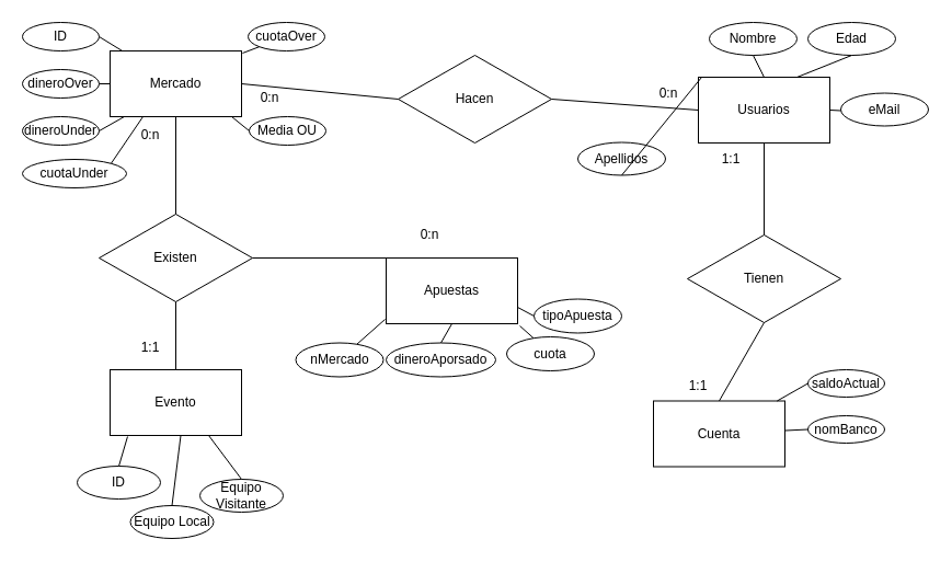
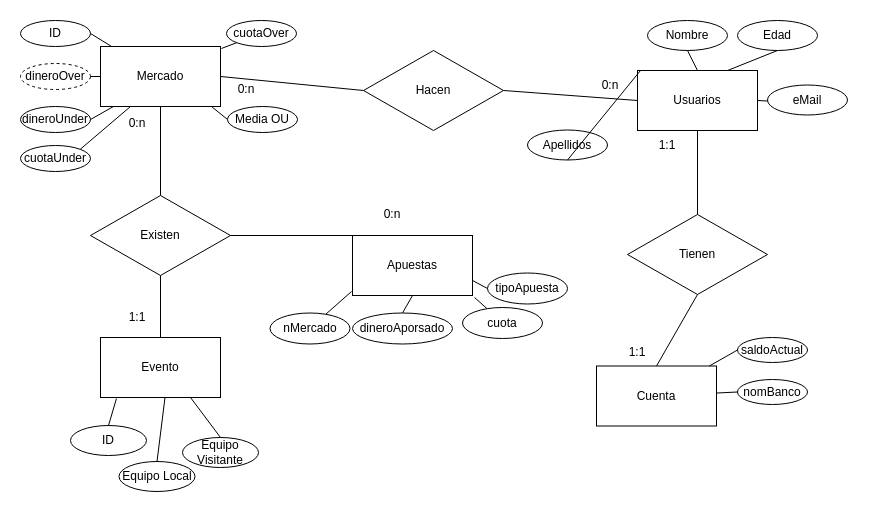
  <mxCell id="0" />
  <mxCell id="1" parent="0" />
  <mxCell id="2" value="Mercado" style="rounded=0;whiteSpace=wrap;html=1;" parent="1" vertex="1"><mxGeometry x="100" y="46" width="120" height="60" as="geometry" /></mxCell>
  <mxCell id="3" value="Usuarios" style="rounded=0;whiteSpace=wrap;html=1;" parent="1" vertex="1"><mxGeometry x="637" y="70" width="120" height="60" as="geometry" /></mxCell>
  <mxCell id="4" value="Evento" style="rounded=0;whiteSpace=wrap;html=1;" parent="1" vertex="1"><mxGeometry x="100" y="337" width="120" height="60" as="geometry" /></mxCell>
  <mxCell id="5" value="Cuenta" style="rounded=0;whiteSpace=wrap;html=1;" parent="1" vertex="1"><mxGeometry x="596" y="365.5" width="120" height="60" as="geometry" /></mxCell>
  <mxCell id="6" value="Apuestas" style="rounded=0;whiteSpace=wrap;html=1;" parent="1" vertex="1"><mxGeometry x="352" y="235" width="120" height="60" as="geometry" /></mxCell>
  <mxCell id="7" value="ID" style="ellipse;whiteSpace=wrap;html=1;" parent="1" vertex="1"><mxGeometry x="70" y="425" width="76" height="30" as="geometry" /></mxCell>
  <mxCell id="8" value="Equipo Visitante" style="ellipse;whiteSpace=wrap;html=1;" parent="1" vertex="1"><mxGeometry x="182" y="437" width="76" height="30" as="geometry" /></mxCell>
  <mxCell id="9" value="Equipo Local" style="ellipse;whiteSpace=wrap;html=1;" parent="1" vertex="1"><mxGeometry x="118.5" y="461" width="76" height="30" as="geometry" /></mxCell>
  <mxCell id="10" value="" style="endArrow=none;html=1;exitX=0.5;exitY=0;exitDx=0;exitDy=0;" parent="1" source="9" edge="1"><mxGeometry width="50" height="50" relative="1" as="geometry"><mxPoint x="114.5" y="447" as="sourcePoint" /><mxPoint x="164.5" y="397" as="targetPoint" /></mxGeometry></mxCell>
  <mxCell id="11" value="" style="endArrow=none;html=1;exitX=0.133;exitY=1.017;exitDx=0;exitDy=0;exitPerimeter=0;entryX=0.5;entryY=0;entryDx=0;entryDy=0;" parent="1" source="4" target="7" edge="1"><mxGeometry width="50" height="50" relative="1" as="geometry"><mxPoint x="214.5" y="397" as="sourcePoint" /><mxPoint x="92.87" y="409.337" as="targetPoint" /></mxGeometry></mxCell>
  <mxCell id="12" value="" style="endArrow=none;html=1;entryX=0.75;entryY=1;entryDx=0;entryDy=0;exitX=0.5;exitY=0;exitDx=0;exitDy=0;" parent="1" source="8" target="4" edge="1"><mxGeometry width="50" height="50" relative="1" as="geometry"><mxPoint x="234.5" y="477" as="sourcePoint" /><mxPoint x="284.5" y="427" as="targetPoint" /></mxGeometry></mxCell>
  <mxCell id="13" value="Edad" style="ellipse;whiteSpace=wrap;html=1;" parent="1" vertex="1"><mxGeometry x="737" width="80" height="30" as="geometry" y="20" /></mxCell>
  <mxCell id="14" value="eMail" style="ellipse;whiteSpace=wrap;html=1;" parent="1" vertex="1"><mxGeometry x="767" y="84.5" width="80" height="30" as="geometry" /></mxCell>
  <mxCell id="15" value="Apellidos" style="ellipse;whiteSpace=wrap;html=1;" parent="1" vertex="1"><mxGeometry x="527" y="129.5" width="80" height="30" as="geometry" /></mxCell>
  <mxCell id="16" value="Nombre" style="ellipse;whiteSpace=wrap;html=1;" parent="1" vertex="1"><mxGeometry x="647" width="80" height="30" as="geometry" y="20" /></mxCell>
  <mxCell id="17" value="" style="endArrow=none;html=1;entryX=1;entryY=0.5;entryDx=0;entryDy=0;" parent="1" target="3" edge="1"><mxGeometry width="50" height="50" relative="1" as="geometry"><mxPoint x="767" y="100.5" as="sourcePoint" /><mxPoint x="637" y="100" as="targetPoint" /></mxGeometry></mxCell>
  <mxCell id="18" value="" style="endArrow=none;html=1;exitX=0.5;exitY=1;exitDx=0;exitDy=0;" parent="1" source="15" edge="1"><mxGeometry width="50" height="50" relative="1" as="geometry"><mxPoint x="791" y="155" as="sourcePoint" /><mxPoint x="640" y="70" as="targetPoint" /></mxGeometry></mxCell>
  <mxCell id="19" value="" style="endArrow=none;html=1;exitX=0.5;exitY=0;exitDx=0;exitDy=0;entryX=0.5;entryY=1;entryDx=0;entryDy=0;" parent="1" source="3" target="16" edge="1"><mxGeometry width="50" height="50" relative="1" as="geometry"><mxPoint x="697" y="155" as="sourcePoint" /><mxPoint x="687" y="50" as="targetPoint" /></mxGeometry></mxCell>
  <mxCell id="20" value="" style="endArrow=none;html=1;exitX=0.75;exitY=0;exitDx=0;exitDy=0;entryX=0.5;entryY=1;entryDx=0;entryDy=0;" parent="1" source="3" target="13" edge="1"><mxGeometry width="50" height="50" relative="1" as="geometry"><mxPoint x="707" y="60" as="sourcePoint" /><mxPoint x="757" y="10" as="targetPoint" /></mxGeometry></mxCell>
  <mxCell id="21" value="dineroUnder" style="ellipse;whiteSpace=wrap;html=1;" parent="1" vertex="1"><mxGeometry y="106" width="70" height="26" as="geometry" x="20" /></mxCell>
- <mxCell id="22" value="dineroOver" style="ellipse;whiteSpace=wrap;html=1;" parent="1" vertex="1"><mxGeometry y="63" width="70" height="26" as="geometry" x="20" /></mxCell>
+ <mxCell id="22" value="dineroOver" style="ellipse;whiteSpace=wrap;html=1;dashed=1;" parent="1" vertex="1"><mxGeometry y="63" width="70" height="26" as="geometry" x="20" /></mxCell>
  <mxCell id="23" value="Media OU" style="ellipse;whiteSpace=wrap;html=1;" parent="1" vertex="1"><mxGeometry x="227" y="106" width="70" height="26" as="geometry" /></mxCell>
- <mxCell id="24" value="cuotaUnder" style="ellipse;whiteSpace=wrap;html=1;" parent="1" vertex="1"><mxGeometry x="20" y="145" width="95" height="26" as="geometry" /></mxCell>
+ <mxCell id="24" value="cuotaUnder" style="ellipse;whiteSpace=wrap;html=1;" parent="1" vertex="1"><mxGeometry y="145" width="70" height="26" as="geometry" x="20" /></mxCell>
  <mxCell id="25" value="cuotaOver" style="ellipse;whiteSpace=wrap;html=1;" parent="1" vertex="1"><mxGeometry x="226" width="70" height="26" as="geometry" y="20" /></mxCell>
  <mxCell id="26" value="ID" style="ellipse;whiteSpace=wrap;html=1;" parent="1" vertex="1"><mxGeometry width="70" height="26" as="geometry" x="20" y="20" /></mxCell>
  <mxCell id="27" value="" style="endArrow=none;html=1;exitX=1;exitY=0.5;exitDx=0;exitDy=0;entryX=0.108;entryY=1;entryDx=0;entryDy=0;entryPerimeter=0;" parent="1" source="21" target="2" edge="1"><mxGeometry width="50" height="50" relative="1" as="geometry"><mxPoint x="140" y="170" as="sourcePoint" /><mxPoint x="190" y="120" as="targetPoint" /></mxGeometry></mxCell>
  <mxCell id="28" value="" style="endArrow=none;html=1;entryX=0.925;entryY=1;entryDx=0;entryDy=0;entryPerimeter=0;exitX=0;exitY=0.5;exitDx=0;exitDy=0;" parent="1" source="23" target="2" edge="1"><mxGeometry width="50" height="50" relative="1" as="geometry"><mxPoint x="150" y="180" as="sourcePoint" /><mxPoint x="200" y="130" as="targetPoint" /></mxGeometry></mxCell>
  <mxCell id="29" value="" style="endArrow=none;html=1;exitX=1;exitY=0.5;exitDx=0;exitDy=0;" parent="1" source="26" target="2" edge="1"><mxGeometry width="50" height="50" relative="1" as="geometry"><mxPoint x="160" y="190" as="sourcePoint" /><mxPoint x="210" y="140" as="targetPoint" /></mxGeometry></mxCell>
  <mxCell id="30" value="" style="endArrow=none;html=1;entryX=0;entryY=1;entryDx=0;entryDy=0;exitX=1.008;exitY=0.033;exitDx=0;exitDy=0;exitPerimeter=0;" parent="1" source="2" target="25" edge="1"><mxGeometry width="50" height="50" relative="1" as="geometry"><mxPoint x="170" y="200" as="sourcePoint" /><mxPoint x="220" y="150" as="targetPoint" /></mxGeometry></mxCell>
  <mxCell id="31" value="" style="endArrow=none;html=1;entryX=1;entryY=0;entryDx=0;entryDy=0;exitX=0.25;exitY=1;exitDx=0;exitDy=0;" parent="1" source="2" target="24" edge="1"><mxGeometry width="50" height="50" relative="1" as="geometry"><mxPoint x="180" y="210" as="sourcePoint" /><mxPoint x="230" y="160" as="targetPoint" /></mxGeometry></mxCell>
  <mxCell id="32" value="" style="endArrow=none;html=1;entryX=1;entryY=0.5;entryDx=0;entryDy=0;exitX=0;exitY=0.5;exitDx=0;exitDy=0;" parent="1" source="2" target="22" edge="1"><mxGeometry width="50" height="50" relative="1" as="geometry"><mxPoint x="190" y="220" as="sourcePoint" /><mxPoint x="240" y="170" as="targetPoint" /></mxGeometry></mxCell>
  <mxCell id="33" value="nMercado" style="ellipse;whiteSpace=wrap;html=1;" parent="1" vertex="1"><mxGeometry x="269.5" y="312.5" width="80" height="31" as="geometry" /></mxCell>
  <mxCell id="34" value="tipoApuesta" style="ellipse;whiteSpace=wrap;html=1;" parent="1" vertex="1"><mxGeometry x="487" y="272.5" width="80" height="31" as="geometry" /></mxCell>
  <mxCell id="35" value="cuota" style="ellipse;whiteSpace=wrap;html=1;" parent="1" vertex="1"><mxGeometry x="462" y="307" width="80" height="31" as="geometry" /></mxCell>
  <mxCell id="36" value="dineroAporsado" style="ellipse;whiteSpace=wrap;html=1;" parent="1" vertex="1"><mxGeometry x="352" y="312.5" width="100" height="31" as="geometry" /></mxCell>
  <mxCell id="37" value="" style="endArrow=none;html=1;exitX=0.5;exitY=0;exitDx=0;exitDy=0;entryX=0.5;entryY=1;entryDx=0;entryDy=0;" parent="1" source="36" target="6" edge="1"><mxGeometry width="50" height="50" relative="1" as="geometry"><mxPoint x="412" y="345" as="sourcePoint" /><mxPoint x="462" y="295" as="targetPoint" /></mxGeometry></mxCell>
  <mxCell id="38" value="" style="endArrow=none;html=1;exitX=1.017;exitY=1.033;exitDx=0;exitDy=0;exitPerimeter=0;" parent="1" source="6" target="35" edge="1"><mxGeometry width="50" height="50" relative="1" as="geometry"><mxPoint x="457" y="298" as="sourcePoint" /><mxPoint x="507" y="248" as="targetPoint" /></mxGeometry></mxCell>
  <mxCell id="39" value="" style="endArrow=none;html=1;exitX=1;exitY=0.75;exitDx=0;exitDy=0;entryX=0;entryY=0.5;entryDx=0;entryDy=0;" parent="1" source="6" target="34" edge="1"><mxGeometry width="50" height="50" relative="1" as="geometry"><mxPoint x="457" y="255" as="sourcePoint" /><mxPoint x="507" y="205" as="targetPoint" /></mxGeometry></mxCell>
  <mxCell id="40" value="" style="endArrow=none;html=1;entryX=-0.008;entryY=0.933;entryDx=0;entryDy=0;entryPerimeter=0;" parent="1" source="33" target="6" edge="1"><mxGeometry width="50" height="50" relative="1" as="geometry"><mxPoint x="299" y="312.5" as="sourcePoint" /><mxPoint x="349" y="291" as="targetPoint" /></mxGeometry></mxCell>
  <mxCell id="41" value="nomBanco" style="ellipse;whiteSpace=wrap;html=1;" parent="1" vertex="1"><mxGeometry x="737" y="379" width="70" height="25" as="geometry" /></mxCell>
  <mxCell id="42" value="saldoActual" style="ellipse;whiteSpace=wrap;html=1;" parent="1" vertex="1"><mxGeometry x="737" y="337" width="70" height="25" as="geometry" /></mxCell>
  <mxCell id="43" value="" style="endArrow=none;html=1;entryX=0;entryY=0.5;entryDx=0;entryDy=0;" parent="1" source="5" target="42" edge="1"><mxGeometry width="50" height="50" relative="1" as="geometry"><mxPoint x="457" y="669.5" as="sourcePoint" /><mxPoint x="507" y="619.5" as="targetPoint" /></mxGeometry></mxCell>
  <mxCell id="44" value="" style="endArrow=none;html=1;entryX=0;entryY=0.5;entryDx=0;entryDy=0;" parent="1" source="5" target="41" edge="1"><mxGeometry width="50" height="50" relative="1" as="geometry"><mxPoint x="467" y="679.5" as="sourcePoint" /><mxPoint x="517" y="629.5" as="targetPoint" /></mxGeometry></mxCell>
  <mxCell id="45" value="Existen" style="rhombus;whiteSpace=wrap;html=1;" parent="1" vertex="1"><mxGeometry x="90" y="195" width="140" height="80" as="geometry" /></mxCell>
  <mxCell id="46" value="" style="endArrow=none;html=1;entryX=0.5;entryY=1;entryDx=0;entryDy=0;exitX=0.5;exitY=0;exitDx=0;exitDy=0;" parent="1" source="4" target="45" edge="1"><mxGeometry width="50" height="50" relative="1" as="geometry"><mxPoint x="65" y="560" as="sourcePoint" /><mxPoint x="115" y="510" as="targetPoint" /></mxGeometry></mxCell>
  <mxCell id="47" value="" style="endArrow=none;html=1;entryX=0.5;entryY=0;entryDx=0;entryDy=0;exitX=0.5;exitY=1;exitDx=0;exitDy=0;" parent="1" source="2" target="45" edge="1"><mxGeometry width="50" height="50" relative="1" as="geometry"><mxPoint x="30" y="560" as="sourcePoint" /><mxPoint x="80" y="510" as="targetPoint" /></mxGeometry></mxCell>
  <mxCell id="48" value="1:1" style="text;html=1;strokeColor=none;fillColor=none;align=center;verticalAlign=middle;whiteSpace=wrap;rounded=0;" parent="1" vertex="1"><mxGeometry x="117" y="307" width="40" height="20" as="geometry" /></mxCell>
  <mxCell id="49" value="0:n" style="text;html=1;strokeColor=none;fillColor=none;align=center;verticalAlign=middle;whiteSpace=wrap;rounded=0;" parent="1" vertex="1"><mxGeometry x="116.5" y="113" width="40" height="20" as="geometry" /></mxCell>
  <mxCell id="50" value="Hacen" style="rhombus;whiteSpace=wrap;html=1;" parent="1" vertex="1"><mxGeometry x="363" y="50" width="140" height="80" as="geometry" /></mxCell>
  <mxCell id="51" value="" style="endArrow=none;html=1;entryX=0;entryY=0.5;entryDx=0;entryDy=0;exitX=1;exitY=0.5;exitDx=0;exitDy=0;" parent="1" source="2" target="50" edge="1"><mxGeometry width="50" height="50" relative="1" as="geometry"><mxPoint x="30" y="740" as="sourcePoint" /><mxPoint x="80" y="690" as="targetPoint" /><Array as="points" /></mxGeometry></mxCell>
  <mxCell id="52" value="" style="endArrow=none;html=1;entryX=0;entryY=0.5;entryDx=0;entryDy=0;exitX=1;exitY=0.5;exitDx=0;exitDy=0;" parent="1" source="50" target="3" edge="1"><mxGeometry width="50" height="50" relative="1" as="geometry"><mxPoint x="378" y="475" as="sourcePoint" /><mxPoint x="428" y="425" as="targetPoint" /></mxGeometry></mxCell>
  <mxCell id="53" value="0:n" style="text;html=1;strokeColor=none;fillColor=none;align=center;verticalAlign=middle;whiteSpace=wrap;rounded=0;" parent="1" vertex="1"><mxGeometry x="226" y="79" width="40" height="20" as="geometry" /></mxCell>
  <mxCell id="54" value="0:n" style="text;html=1;strokeColor=none;fillColor=none;align=center;verticalAlign=middle;whiteSpace=wrap;rounded=0;" parent="1" vertex="1"><mxGeometry x="590" y="74.5" width="40" height="20" as="geometry" /></mxCell>
  <mxCell id="55" value="Tienen" style="rhombus;whiteSpace=wrap;html=1;" parent="1" vertex="1"><mxGeometry x="627" y="214" width="140" height="80" as="geometry" /></mxCell>
  <mxCell id="56" value="" style="endArrow=none;html=1;entryX=0.5;entryY=1;entryDx=0;entryDy=0;exitX=0.5;exitY=0;exitDx=0;exitDy=0;" parent="1" source="5" target="55" edge="1"><mxGeometry width="50" height="50" relative="1" as="geometry"><mxPoint x="687" y="379" as="sourcePoint" /><mxPoint x="642" y="552" as="targetPoint" /></mxGeometry></mxCell>
  <mxCell id="57" value="" style="endArrow=none;html=1;entryX=0.5;entryY=0;entryDx=0;entryDy=0;exitX=0.5;exitY=1;exitDx=0;exitDy=0;" parent="1" source="3" target="55" edge="1"><mxGeometry width="50" height="50" relative="1" as="geometry"><mxPoint x="687" y="148" as="sourcePoint" /><mxPoint x="607" y="552" as="targetPoint" /></mxGeometry></mxCell>
  <mxCell id="58" value="1:1" style="text;html=1;strokeColor=none;fillColor=none;align=center;verticalAlign=middle;whiteSpace=wrap;rounded=0;" parent="1" vertex="1"><mxGeometry x="647" y="135" width="40" height="20" as="geometry" /></mxCell>
  <mxCell id="59" value="1:1" style="text;html=1;strokeColor=none;fillColor=none;align=center;verticalAlign=middle;whiteSpace=wrap;rounded=0;" parent="1" vertex="1"><mxGeometry x="617" y="342" width="40" height="20" as="geometry" /></mxCell>
  <mxCell id="60" value="" style="endArrow=none;html=1;exitX=0.5;exitY=0;exitDx=0;exitDy=0;" parent="1" source="6" target="45" edge="1"><mxGeometry width="50" height="50" relative="1" as="geometry"><mxPoint x="30" y="560" as="sourcePoint" /><mxPoint x="460" y="140" as="targetPoint" /></mxGeometry></mxCell>
  <mxCell id="61" value="0:n" style="text;html=1;strokeColor=none;fillColor=none;align=center;verticalAlign=middle;whiteSpace=wrap;rounded=0;" parent="1" vertex="1"><mxGeometry x="372" y="204" width="40" height="20" as="geometry" /></mxCell>
